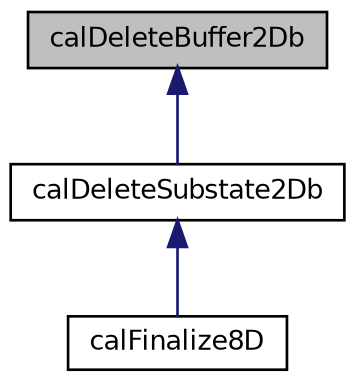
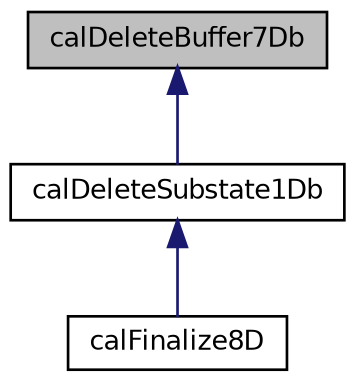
  digraph {
    rankdir=TB
    node [color=black fillcolor=white fontname=Helvetica fontsize=10 shape=record style=filled]
    edge [color=midnightblue dir=back fontname=Helvetica fontsize=10 labelfontname=Helvetica labelfontsize=10 style=solid]
-   n1 [fillcolor=grey75 fontcolor=black height=0.2 label=calDeleteBuffer2Db width=0.4]
-   n2 [height=0.2 label=calDeleteSubstate2Db width=0.4]
+   n1 [fillcolor=grey75 fontcolor=black height=0.2 label=calDeleteBuffer7Db width=0.4]
+   n2 [height=0.2 label=calDeleteSubstate1Db width=0.4]
    n3 [height=0.2 label=calFinalize8D width=0.4]
    n1 -> n2
    n2 -> n3
  }
